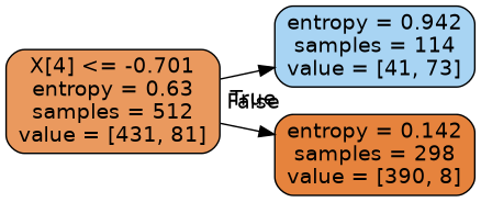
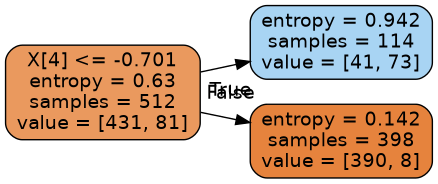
  digraph {
    rankdir=LR
    node [color=black fontname=helvetica shape=box style="filled, rounded"]
    edge [fontname=helvetica labeldistance=2.5]
    n1 [fillcolor="#e58139cf" label="X[4] <= -0.701\nentropy = 0.63\nsamples = 512\nvalue = [431, 81]"]
    n2 [fillcolor="#399de570" label="entropy = 0.942\nsamples = 114\nvalue = [41, 73]"]
-   n3 [fillcolor="#e58139fa" label="entropy = 0.142\nsamples = 298\nvalue = [390, 8]"]
+   n3 [fillcolor="#e58139fa" label="entropy = 0.142\nsamples = 398\nvalue = [390, 8]"]
    n1 -> n2 [headlabel=True labelangle=45]
    n1 -> n3 [headlabel=False labelangle=-45]
  }
